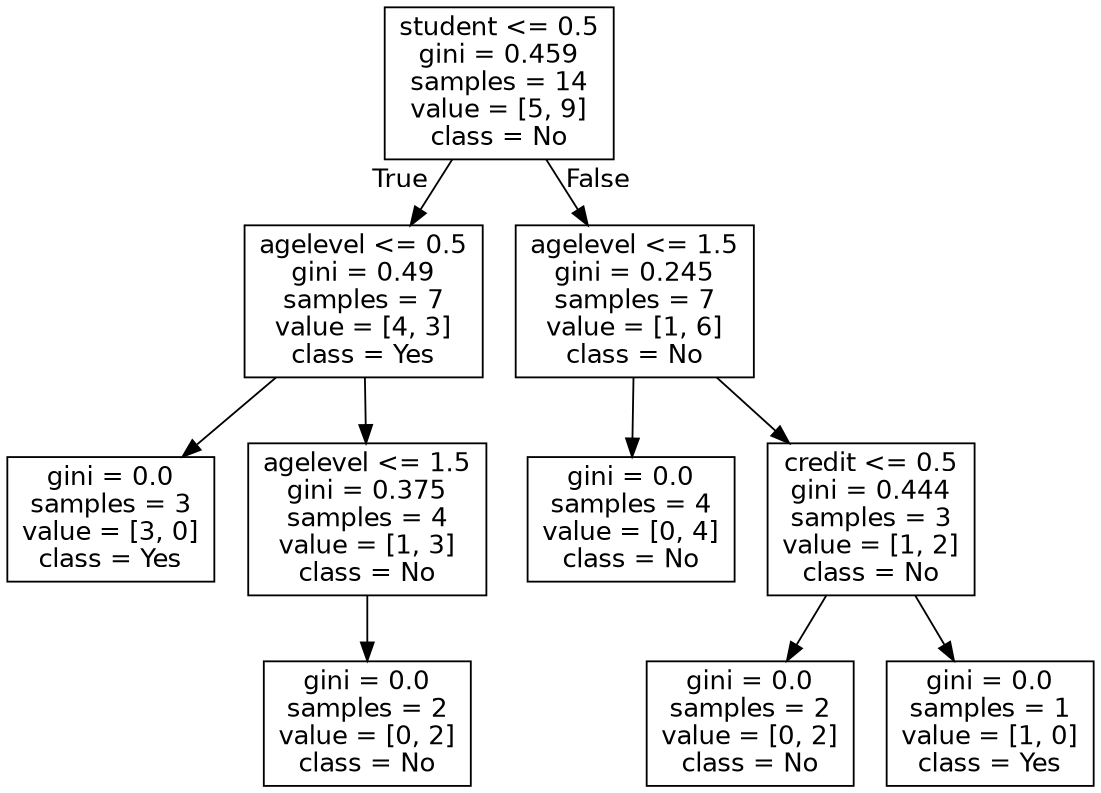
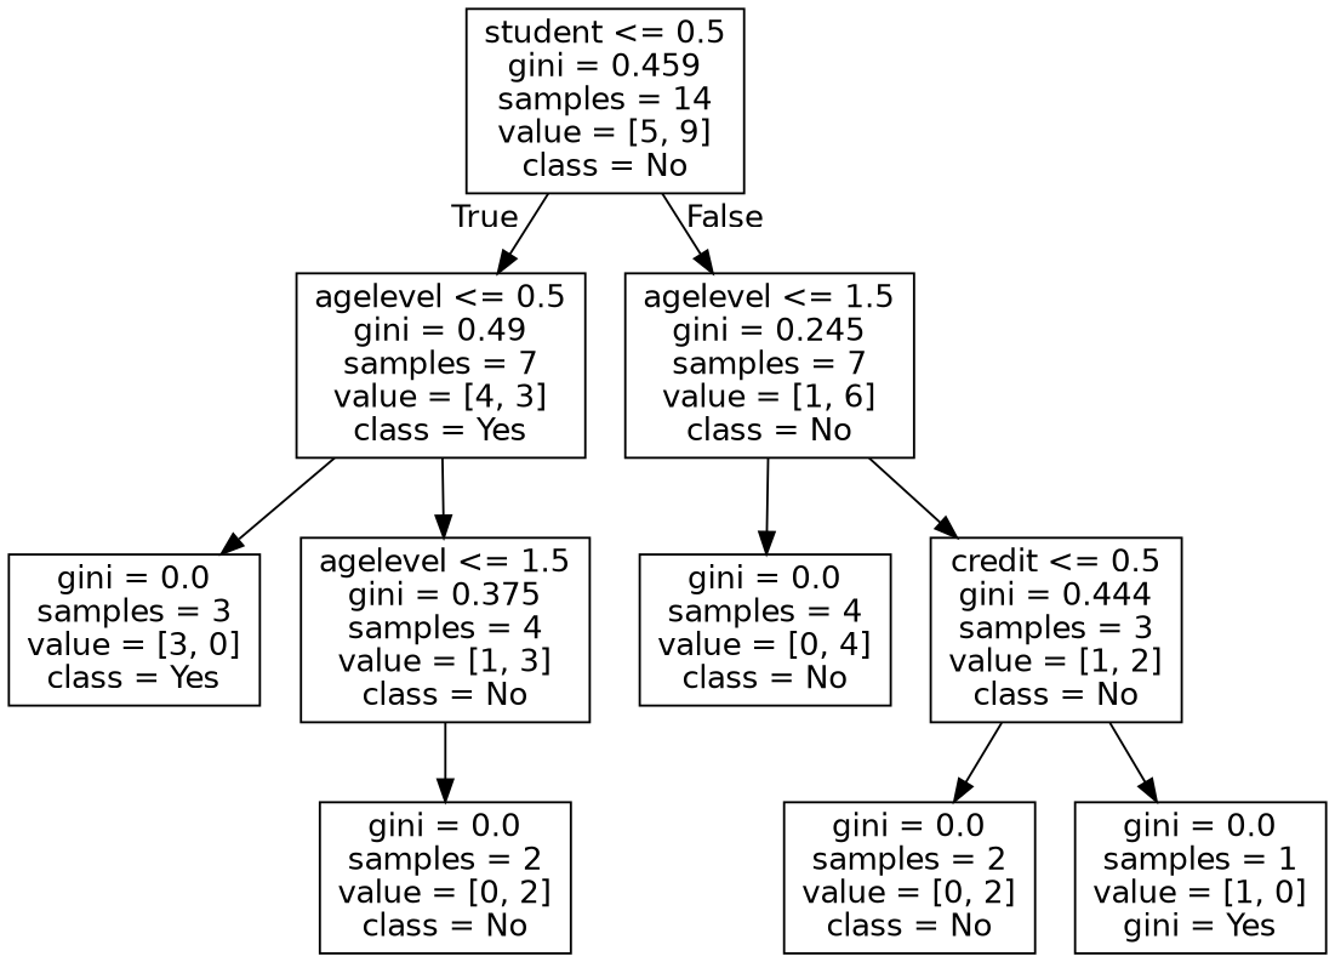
  digraph {
    node [fontname=helvetica shape=box]
    edge [fontname=helvetica]
    n1 [label="student <= 0.5\ngini = 0.459\nsamples = 14\nvalue = [5, 9]\nclass = No"]
    n2 [label="agelevel <= 0.5\ngini = 0.49\nsamples = 7\nvalue = [4, 3]\nclass = Yes"]
    n3 [label="agelevel <= 1.5\ngini = 0.245\nsamples = 7\nvalue = [1, 6]\nclass = No"]
    n4 [label="gini = 0.0\nsamples = 3\nvalue = [3, 0]\nclass = Yes"]
    n5 [label="agelevel <= 1.5\ngini = 0.375\nsamples = 4\nvalue = [1, 3]\nclass = No"]
    n6 [label="gini = 0.0\nsamples = 4\nvalue = [0, 4]\nclass = No"]
    n7 [label="credit <= 0.5\ngini = 0.444\nsamples = 3\nvalue = [1, 2]\nclass = No"]
    n8 [label="gini = 0.0\nsamples = 2\nvalue = [0, 2]\nclass = No"]
    n9 [label="gini = 0.0\nsamples = 2\nvalue = [0, 2]\nclass = No"]
-   n10 [label="gini = 0.0\nsamples = 1\nvalue = [1, 0]\nclass = Yes"]
+   n10 [label="gini = 0.0\nsamples = 1\nvalue = [1, 0]\ngini = Yes"]
    n1 -> n2 [headlabel=True labelangle=45 labeldistance=2.5]
    n1 -> n3 [headlabel=False labelangle=-45 labeldistance=2.5]
    n2 -> n4
    n2 -> n5
    n3 -> n6
    n3 -> n7
    n5 -> n8
    n7 -> n9
    n7 -> n10
  }
